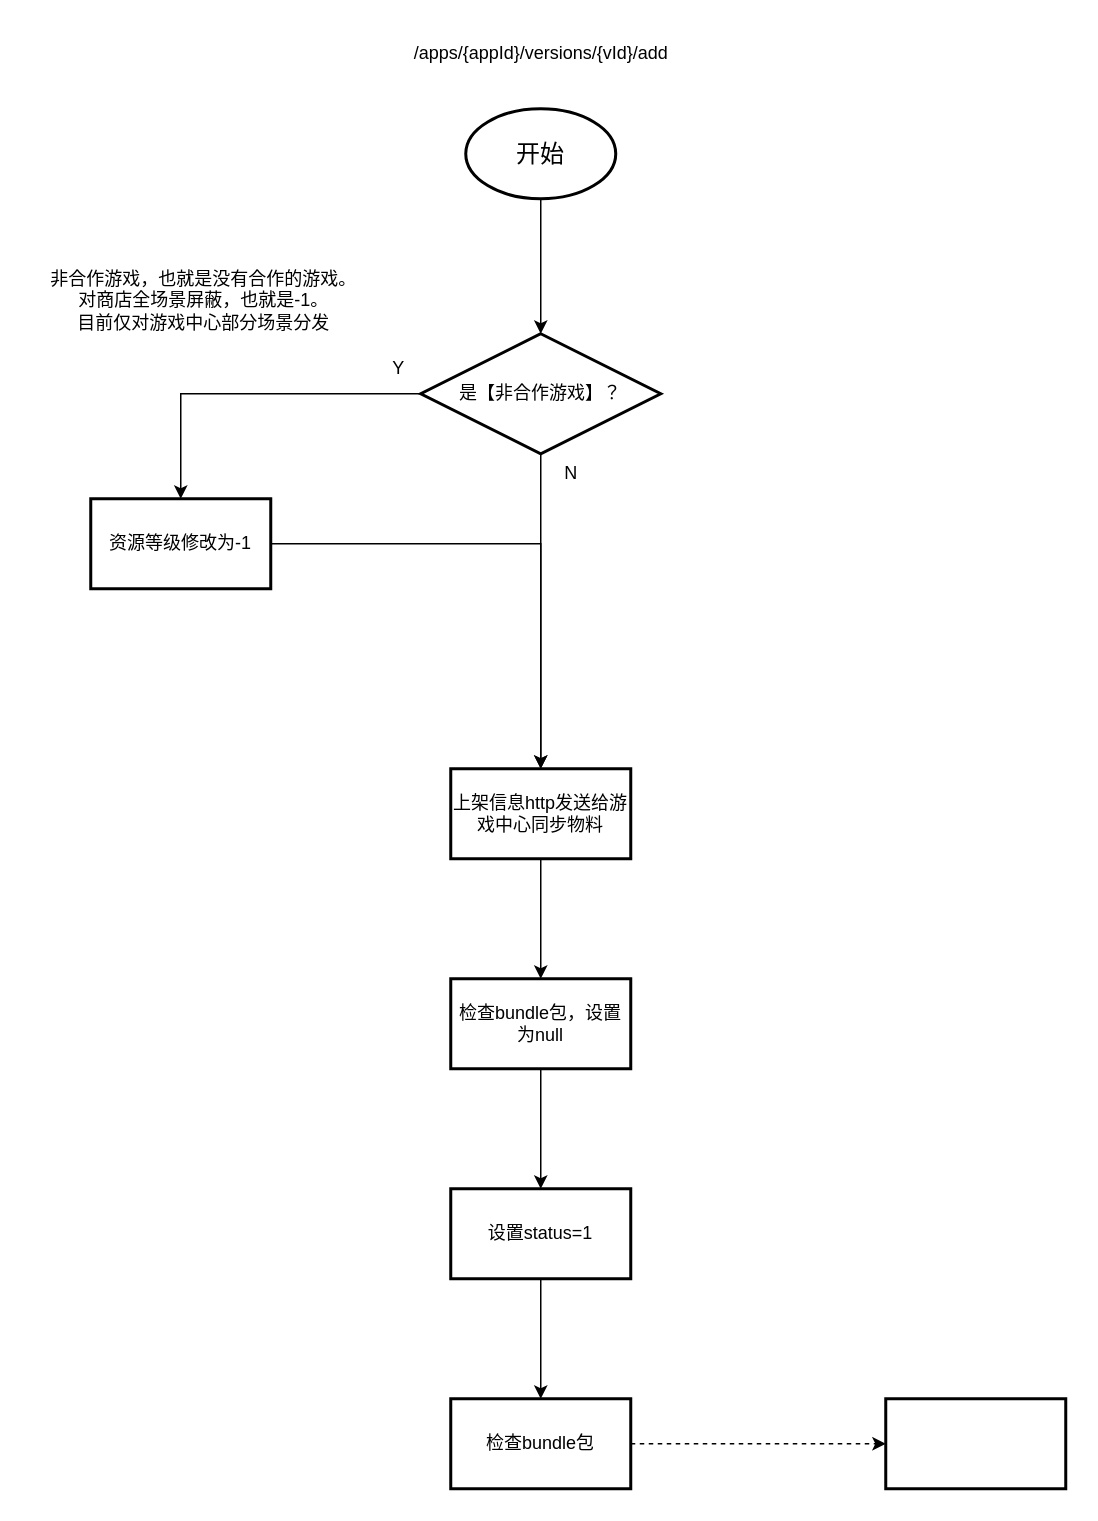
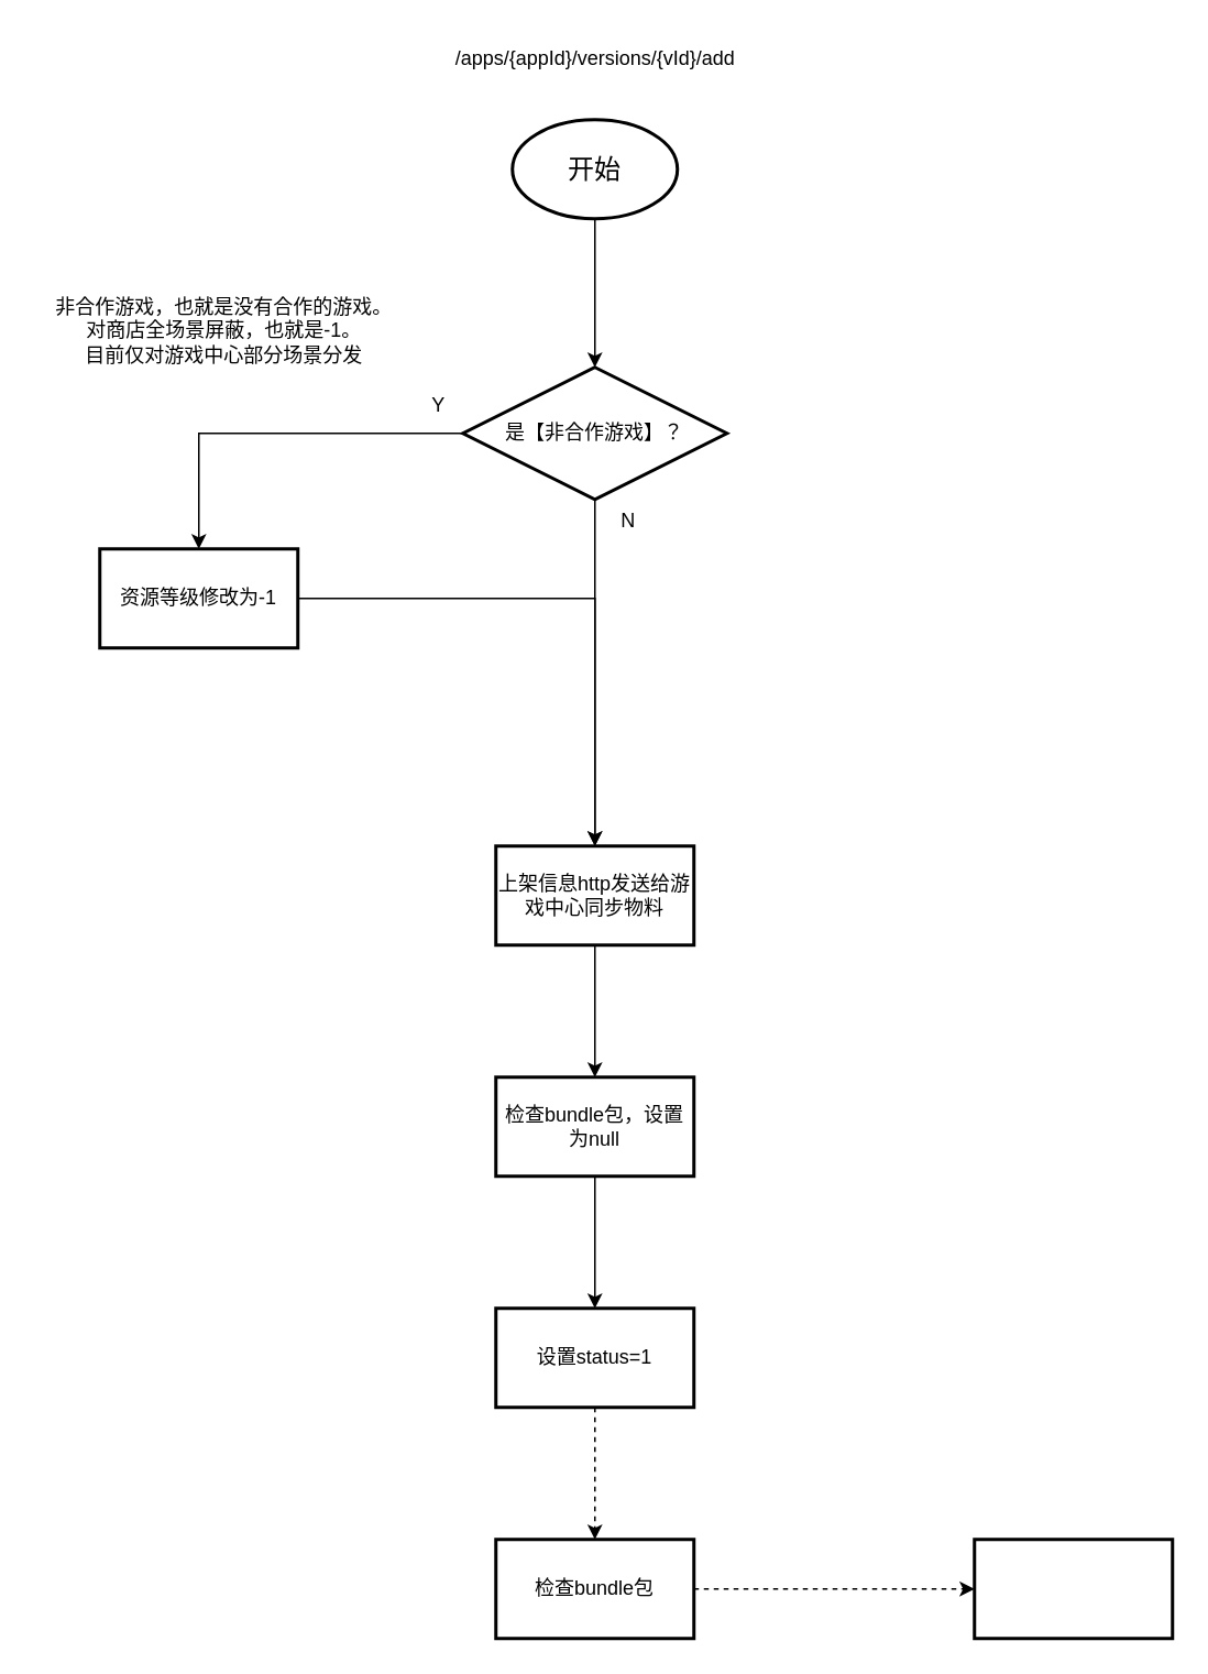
  <mxCell id="0" />
  <mxCell id="1" parent="0" />
  <mxCell id="2" value="/apps/{appId}/versions/{vId}/add" style="text;html=1;align=center;verticalAlign=middle;resizable=0;points=[];autosize=1;strokeColor=none;fillColor=none;" vertex="1" parent="1"><mxGeometry x="265" y="20" width="190" height="30" as="geometry" /></mxCell>
  <mxCell id="3" value="" style="edgeStyle=orthogonalEdgeStyle;rounded=0;orthogonalLoop=1;jettySize=auto;html=1;" edge="1" parent="1" source="4" target="7"><mxGeometry relative="1" as="geometry" /></mxCell>
  <mxCell id="4" value="&lt;font style=&quot;font-size: 16px;&quot;&gt;开始&lt;/font&gt;" style="strokeWidth=2;html=1;shape=mxgraph.flowchart.start_1;whiteSpace=wrap;" vertex="1" parent="1"><mxGeometry x="310" y="72" width="100" height="60" as="geometry" /></mxCell>
  <mxCell id="5" value="" style="edgeStyle=orthogonalEdgeStyle;rounded=0;orthogonalLoop=1;jettySize=auto;html=1;" edge="1" parent="1" source="7" target="9"><mxGeometry relative="1" as="geometry" /></mxCell>
  <mxCell id="6" value="" style="edgeStyle=orthogonalEdgeStyle;rounded=0;orthogonalLoop=1;jettySize=auto;html=1;" edge="1" parent="1" source="7" target="14"><mxGeometry relative="1" as="geometry" /></mxCell>
  <mxCell id="7" value="是【非合作游戏】？" style="rhombus;whiteSpace=wrap;html=1;strokeWidth=2;" vertex="1" parent="1"><mxGeometry x="280" y="222" width="160" height="80" as="geometry" /></mxCell>
  <mxCell id="8" style="edgeStyle=orthogonalEdgeStyle;rounded=0;orthogonalLoop=1;jettySize=auto;html=1;entryX=0.5;entryY=0;entryDx=0;entryDy=0;" edge="1" parent="1" source="9" target="14"><mxGeometry relative="1" as="geometry" /></mxCell>
  <mxCell id="9" value="资源等级修改为-1" style="whiteSpace=wrap;html=1;strokeWidth=2;" vertex="1" parent="1"><mxGeometry x="60" y="332" width="120" height="60" as="geometry" /></mxCell>
  <mxCell id="10" value="非合作游戏，也就是没有合作的游戏。&lt;br&gt;对商店全场景屏蔽，也就是-1。&lt;br&gt;目前仅对游戏中心部分场景分发" style="text;html=1;align=center;verticalAlign=middle;resizable=0;points=[];autosize=1;strokeColor=none;fillColor=none;" vertex="1" parent="1"><mxGeometry y="170" width="230" height="60" as="geometry" x="20" /></mxCell>
  <mxCell id="11" value="Y" style="text;html=1;align=center;verticalAlign=middle;resizable=0;points=[];autosize=1;strokeColor=none;fillColor=none;" vertex="1" parent="1"><mxGeometry x="250" y="230" width="30" height="30" as="geometry" /></mxCell>
  <mxCell id="12" value="N" style="text;html=1;align=center;verticalAlign=middle;resizable=0;points=[];autosize=1;strokeColor=none;fillColor=none;" vertex="1" parent="1"><mxGeometry x="365" y="300" width="30" height="30" as="geometry" /></mxCell>
  <mxCell id="13" value="" style="edgeStyle=orthogonalEdgeStyle;rounded=0;orthogonalLoop=1;jettySize=auto;html=1;" edge="1" parent="1" source="14" target="16"><mxGeometry relative="1" as="geometry" /></mxCell>
  <mxCell id="14" value="上架信息http发送给游戏中心同步物料" style="whiteSpace=wrap;html=1;strokeWidth=2;" vertex="1" parent="1"><mxGeometry x="300" y="512" width="120" height="60" as="geometry" /></mxCell>
  <mxCell id="15" value="" style="edgeStyle=orthogonalEdgeStyle;rounded=0;orthogonalLoop=1;jettySize=auto;html=1;" edge="1" parent="1" source="16" target="18"><mxGeometry relative="1" as="geometry" /></mxCell>
  <mxCell id="16" value="检查bundle包，设置为null" style="whiteSpace=wrap;html=1;strokeWidth=2;" vertex="1" parent="1"><mxGeometry x="300" y="652" width="120" height="60" as="geometry" /></mxCell>
- <mxCell id="17" value="" style="edgeStyle=orthogonalEdgeStyle;rounded=0;orthogonalLoop=1;jettySize=auto;html=1;" edge="1" parent="1" source="18" target="20"><mxGeometry relative="1" as="geometry" /></mxCell>
+ <mxCell id="17" value="" style="edgeStyle=orthogonalEdgeStyle;rounded=0;orthogonalLoop=1;jettySize=auto;html=1;dashed=1;" edge="1" parent="1" source="18" target="20"><mxGeometry relative="1" as="geometry" /></mxCell>
  <mxCell id="18" value="设置status=1" style="whiteSpace=wrap;html=1;strokeWidth=2;" vertex="1" parent="1"><mxGeometry x="300" y="792" width="120" height="60" as="geometry" /></mxCell>
  <mxCell id="19" value="" style="edgeStyle=orthogonalEdgeStyle;rounded=0;orthogonalLoop=1;jettySize=auto;html=1;dashed=1;" edge="1" parent="1" source="20" target="21"><mxGeometry relative="1" as="geometry" /></mxCell>
  <mxCell id="20" value="检查bundle包" style="whiteSpace=wrap;html=1;strokeWidth=2;" vertex="1" parent="1"><mxGeometry x="300" y="932" width="120" height="60" as="geometry" /></mxCell>
  <mxCell id="21" value="" style="whiteSpace=wrap;html=1;strokeWidth=2;" vertex="1" parent="1"><mxGeometry x="590" y="932" width="120" height="60" as="geometry" /></mxCell>
